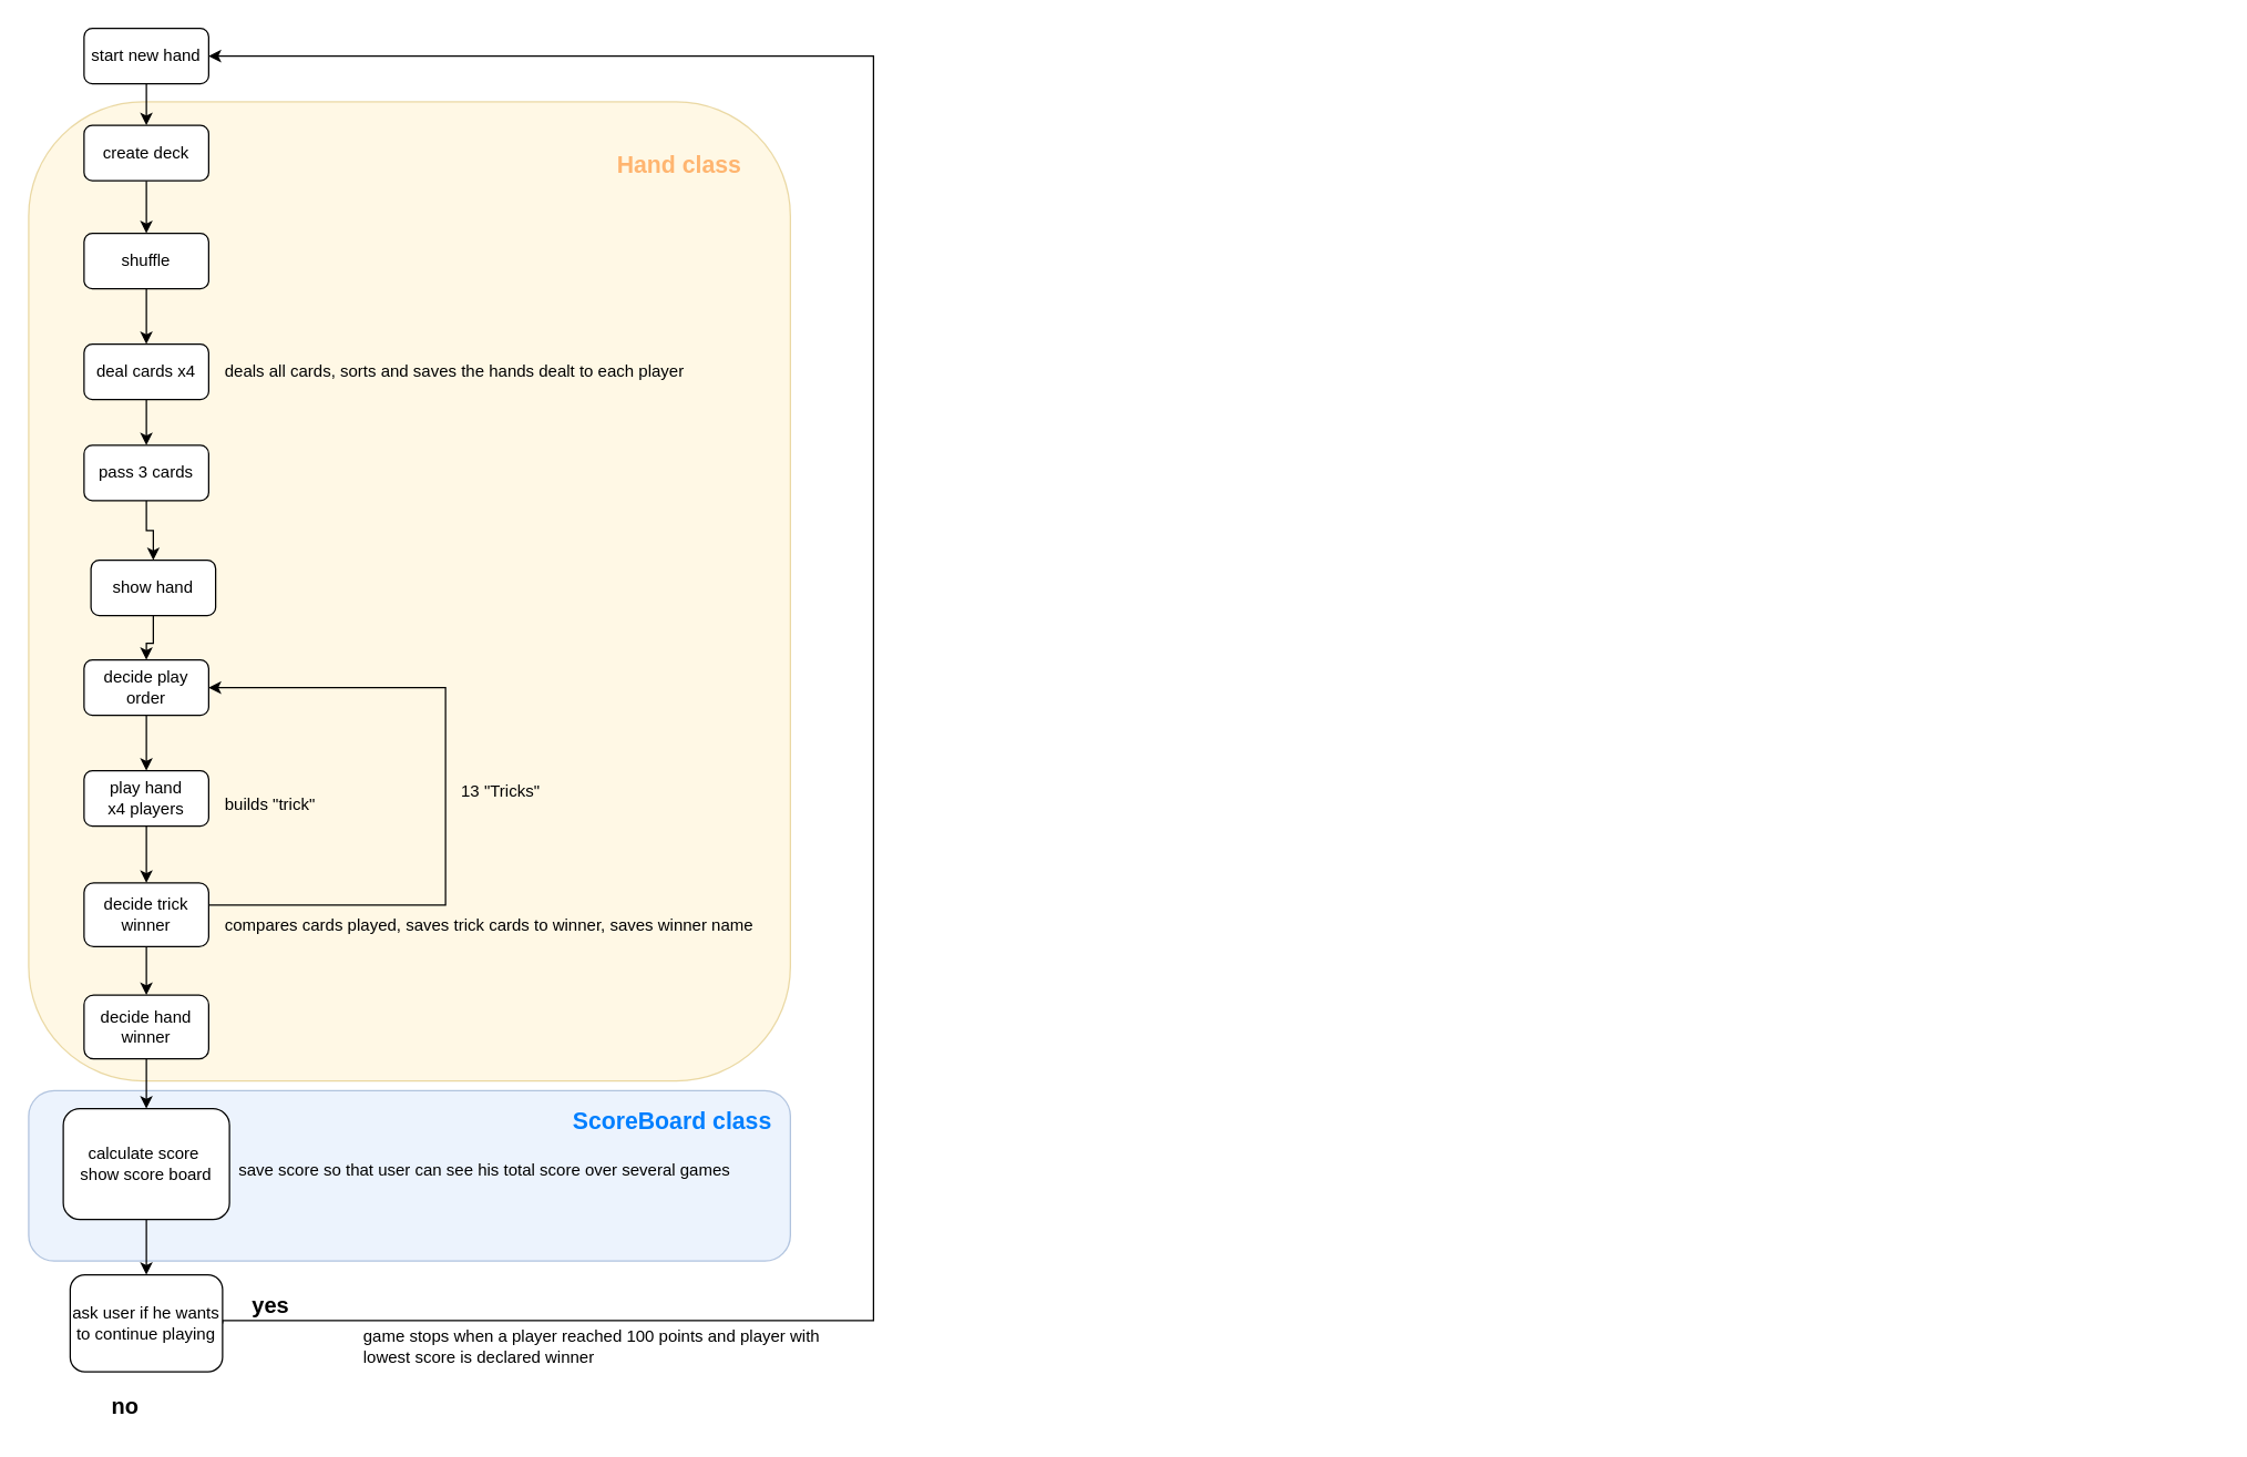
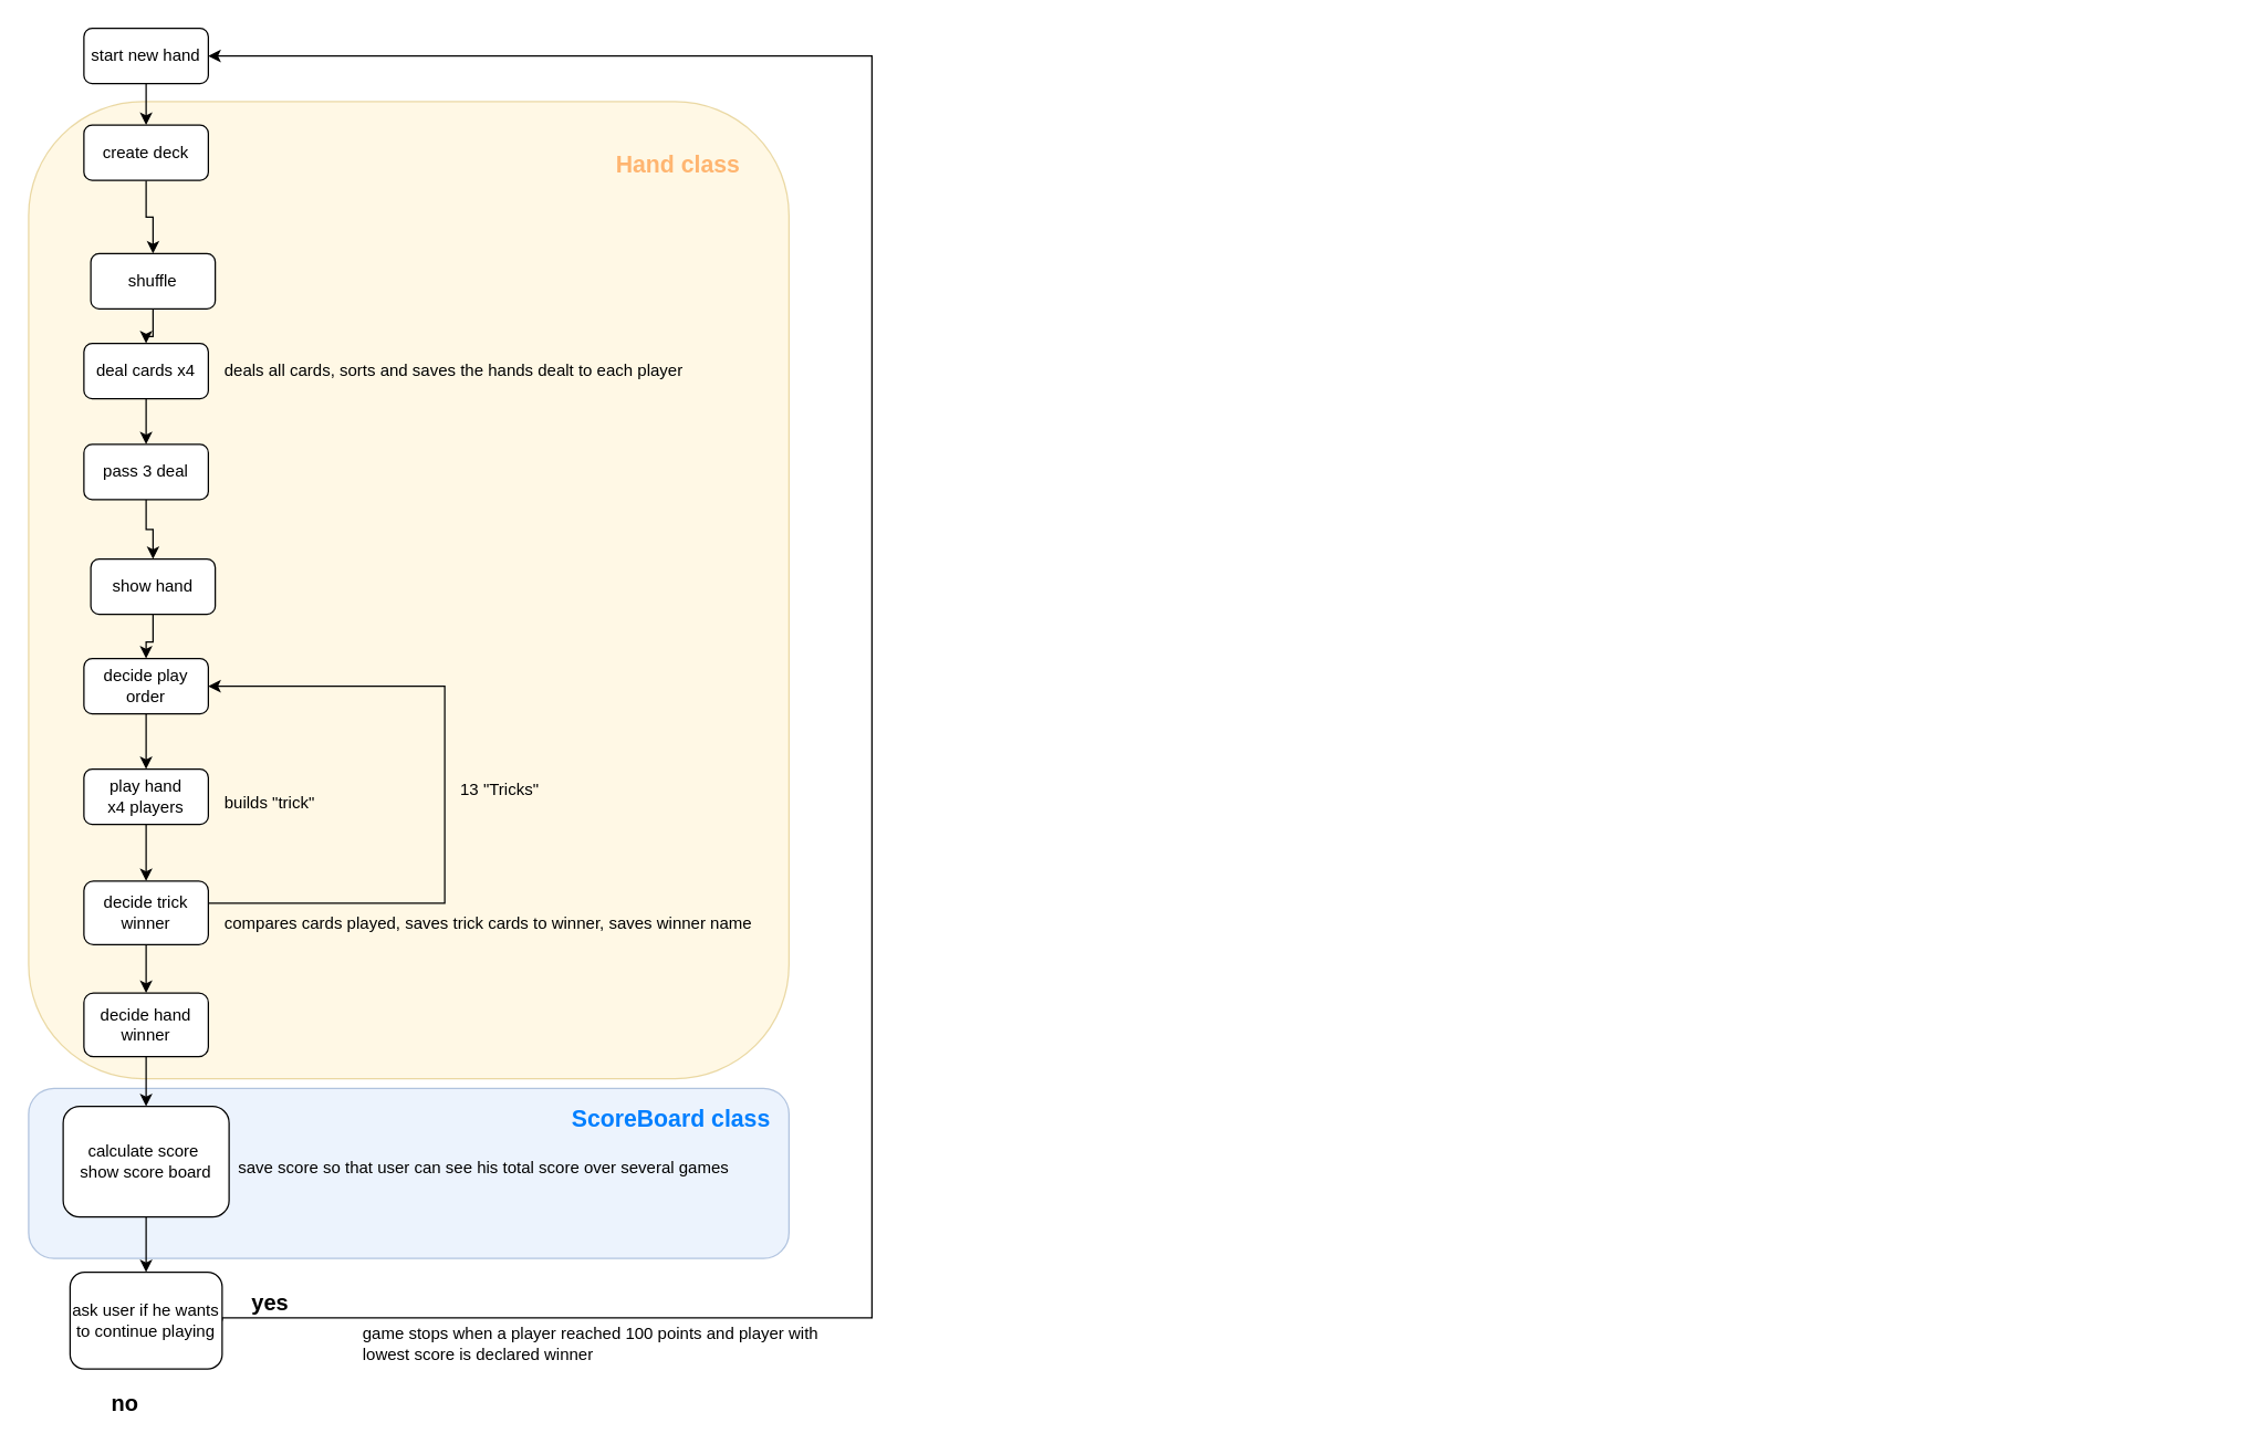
  <mxCell id="0" />
  <mxCell id="1" parent="0" />
  <mxCell id="2" value="" style="rounded=1;whiteSpace=wrap;html=1;fillColor=#dae8fc;strokeColor=#6c8ebf;opacity=50;" vertex="1" parent="1"><mxGeometry x="20" y="787" width="550" height="123" as="geometry" /></mxCell>
  <mxCell id="3" value="" style="rounded=1;whiteSpace=wrap;html=1;fillColor=#fff2cc;strokeColor=#d6b656;opacity=50;" vertex="1" parent="1"><mxGeometry x="20" y="73" width="550" height="707" as="geometry" /></mxCell>
  <mxCell id="4" style="edgeStyle=orthogonalEdgeStyle;rounded=0;orthogonalLoop=1;jettySize=auto;html=1;entryX=1;entryY=0.5;entryDx=0;entryDy=0;" parent="1" edge="1"><mxGeometry relative="1" as="geometry"><Array as="points"><mxPoint x="1600" y="170" /><mxPoint x="1600" y="370" /></Array><mxPoint x="1560" y="170" as="sourcePoint" /></mxGeometry></mxCell>
  <mxCell id="5" style="edgeStyle=orthogonalEdgeStyle;rounded=0;orthogonalLoop=1;jettySize=auto;html=1;entryX=0.5;entryY=0;entryDx=0;entryDy=0;" parent="1" source="6" target="8" edge="1"><mxGeometry relative="1" as="geometry" /></mxCell>
  <mxCell id="6" value="create deck" style="rounded=1;whiteSpace=wrap;html=1;" parent="1" vertex="1"><mxGeometry x="60" y="90" width="90" height="40" as="geometry" /></mxCell>
  <mxCell id="7" style="edgeStyle=orthogonalEdgeStyle;rounded=0;orthogonalLoop=1;jettySize=auto;html=1;entryX=0.5;entryY=0;entryDx=0;entryDy=0;" parent="1" source="8" target="10" edge="1"><mxGeometry relative="1" as="geometry" /></mxCell>
- <mxCell id="8" value="shuffle" style="rounded=1;whiteSpace=wrap;html=1;" parent="1" vertex="1"><mxGeometry x="60" y="168" width="90" height="40" as="geometry" /></mxCell>
+ <mxCell id="8" value="shuffle" style="rounded=1;whiteSpace=wrap;html=1;" parent="1" vertex="1"><mxGeometry x="65" y="183" width="90" height="40" as="geometry" /></mxCell>
  <mxCell id="9" style="edgeStyle=orthogonalEdgeStyle;rounded=0;orthogonalLoop=1;jettySize=auto;html=1;entryX=0.5;entryY=0;entryDx=0;entryDy=0;" edge="1" parent="1" source="10" target="30"><mxGeometry relative="1" as="geometry" /></mxCell>
  <mxCell id="10" value="deal cards x4" style="rounded=1;whiteSpace=wrap;html=1;" parent="1" vertex="1"><mxGeometry x="60" y="248" width="90" height="40" as="geometry" /></mxCell>
  <mxCell id="11" style="edgeStyle=orthogonalEdgeStyle;rounded=0;orthogonalLoop=1;jettySize=auto;html=1;entryX=0.5;entryY=0;entryDx=0;entryDy=0;" parent="1" source="12" target="14" edge="1"><mxGeometry relative="1" as="geometry" /></mxCell>
  <mxCell id="12" value="show hand" style="rounded=1;whiteSpace=wrap;html=1;" parent="1" vertex="1"><mxGeometry x="65" y="404" width="90" height="40" as="geometry" /></mxCell>
  <mxCell id="13" style="edgeStyle=orthogonalEdgeStyle;rounded=0;orthogonalLoop=1;jettySize=auto;html=1;entryX=0.5;entryY=0;entryDx=0;entryDy=0;" parent="1" source="14" target="16" edge="1"><mxGeometry relative="1" as="geometry" /></mxCell>
  <mxCell id="14" value="decide play order" style="rounded=1;whiteSpace=wrap;html=1;" parent="1" vertex="1"><mxGeometry x="60" y="476" width="90" height="40" as="geometry" /></mxCell>
  <mxCell id="15" style="edgeStyle=orthogonalEdgeStyle;rounded=0;orthogonalLoop=1;jettySize=auto;html=1;entryX=0.5;entryY=0;entryDx=0;entryDy=0;" parent="1" source="16" target="19" edge="1"><mxGeometry relative="1" as="geometry" /></mxCell>
  <mxCell id="16" value="play hand&lt;br&gt;x4 players" style="rounded=1;whiteSpace=wrap;html=1;" parent="1" vertex="1"><mxGeometry x="60" y="556" width="90" height="40" as="geometry" /></mxCell>
  <mxCell id="17" style="edgeStyle=orthogonalEdgeStyle;rounded=0;orthogonalLoop=1;jettySize=auto;html=1;" parent="1" source="19" target="14" edge="1"><mxGeometry relative="1" as="geometry"><mxPoint x="241" y="653" as="sourcePoint" /><mxPoint x="241" y="496" as="targetPoint" /><Array as="points"><mxPoint x="321" y="653" /><mxPoint x="321" y="496" /></Array></mxGeometry></mxCell>
  <mxCell id="18" style="edgeStyle=orthogonalEdgeStyle;rounded=0;orthogonalLoop=1;jettySize=auto;html=1;entryX=0.5;entryY=0;entryDx=0;entryDy=0;" edge="1" parent="1" source="19" target="37"><mxGeometry relative="1" as="geometry" /></mxCell>
  <mxCell id="19" value="decide trick winner" style="rounded=1;whiteSpace=wrap;html=1;" parent="1" vertex="1"><mxGeometry x="60" y="637" width="90" height="46" as="geometry" /></mxCell>
  <mxCell id="20" value="13 &quot;Tricks&quot;" style="text;html=1;strokeColor=none;fillColor=none;align=center;verticalAlign=middle;whiteSpace=wrap;rounded=0;" parent="1" vertex="1"><mxGeometry x="331" y="556" width="60" height="30" as="geometry" /></mxCell>
  <mxCell id="21" value="deals all cards, sorts and saves the hands dealt to each player" style="text;html=1;strokeColor=none;fillColor=none;align=left;verticalAlign=middle;whiteSpace=wrap;rounded=0;" parent="1" vertex="1"><mxGeometry x="160" y="253" width="360" height="30" as="geometry" /></mxCell>
  <mxCell id="22" value="builds &quot;trick&quot;" style="text;html=1;strokeColor=none;fillColor=none;align=left;verticalAlign=middle;whiteSpace=wrap;rounded=0;" parent="1" vertex="1"><mxGeometry x="160" y="566" width="80" height="30" as="geometry" /></mxCell>
  <mxCell id="23" value="compares cards played, saves trick cards to winner, saves winner name" style="text;html=1;strokeColor=none;fillColor=none;align=left;verticalAlign=middle;whiteSpace=wrap;rounded=0;" parent="1" vertex="1"><mxGeometry x="160" y="653" width="400" height="30" as="geometry" /></mxCell>
  <mxCell id="24" style="edgeStyle=orthogonalEdgeStyle;rounded=0;orthogonalLoop=1;jettySize=auto;html=1;entryX=0.5;entryY=0;entryDx=0;entryDy=0;" parent="1" source="25" target="27" edge="1"><mxGeometry relative="1" as="geometry" /></mxCell>
  <mxCell id="25" value="calculate score&amp;nbsp;&lt;br&gt;show score board" style="rounded=1;whiteSpace=wrap;html=1;" parent="1" vertex="1"><mxGeometry x="45" y="800" width="120" height="80" as="geometry" /></mxCell>
  <mxCell id="26" style="edgeStyle=orthogonalEdgeStyle;rounded=0;orthogonalLoop=1;jettySize=auto;html=1;entryX=1;entryY=0.5;entryDx=0;entryDy=0;exitX=1;exitY=0.5;exitDx=0;exitDy=0;" edge="1" parent="1" source="27" target="32"><mxGeometry relative="1" as="geometry"><mxPoint x="210" y="30" as="targetPoint" /><Array as="points"><mxPoint x="630" y="953" /><mxPoint x="630" y="40" /></Array></mxGeometry></mxCell>
  <mxCell id="27" value="ask user if he wants to continue playing" style="rounded=1;whiteSpace=wrap;html=1;" parent="1" vertex="1"><mxGeometry x="50" y="920" width="110" height="70" as="geometry" /></mxCell>
  <mxCell id="28" value="save score so that user can see his total score over several games" style="text;html=1;strokeColor=none;fillColor=none;align=left;verticalAlign=middle;whiteSpace=wrap;rounded=0;" parent="1" vertex="1"><mxGeometry x="170" y="830" width="410" height="30" as="geometry" /></mxCell>
  <mxCell id="29" style="edgeStyle=orthogonalEdgeStyle;rounded=0;orthogonalLoop=1;jettySize=auto;html=1;entryX=0.5;entryY=0;entryDx=0;entryDy=0;" edge="1" parent="1" source="30" target="12"><mxGeometry relative="1" as="geometry" /></mxCell>
- <mxCell id="30" value="pass 3 cards" style="rounded=1;whiteSpace=wrap;html=1;" vertex="1" parent="1"><mxGeometry x="60" y="321" width="90" height="40" as="geometry" /></mxCell>
+ <mxCell id="30" value="pass 3 deal" style="rounded=1;whiteSpace=wrap;html=1;" vertex="1" parent="1"><mxGeometry x="60" y="321" width="90" height="40" as="geometry" /></mxCell>
  <mxCell id="31" style="edgeStyle=orthogonalEdgeStyle;rounded=0;orthogonalLoop=1;jettySize=auto;html=1;entryX=0.5;entryY=0;entryDx=0;entryDy=0;" edge="1" parent="1" source="32" target="6"><mxGeometry relative="1" as="geometry" /></mxCell>
  <mxCell id="32" value="start new hand" style="rounded=1;whiteSpace=wrap;html=1;" vertex="1" parent="1"><mxGeometry x="60" y="20" width="90" height="40" as="geometry" /></mxCell>
  <mxCell id="33" value="&lt;font style=&quot;font-size: 16px;&quot;&gt;&lt;b&gt;yes&lt;/b&gt;&lt;/font&gt;" style="text;html=1;strokeColor=none;fillColor=none;align=center;verticalAlign=middle;whiteSpace=wrap;rounded=0;" vertex="1" parent="1"><mxGeometry x="165" y="927" width="60" height="30" as="geometry" /></mxCell>
  <mxCell id="34" value="&lt;font style=&quot;font-size: 16px;&quot;&gt;&lt;b&gt;no&lt;/b&gt;&lt;/font&gt;" style="text;html=1;strokeColor=none;fillColor=none;align=center;verticalAlign=middle;whiteSpace=wrap;rounded=0;" vertex="1" parent="1"><mxGeometry x="60" y="1000" width="60" height="30" as="geometry" /></mxCell>
  <mxCell id="35" value="&lt;b&gt;&lt;font color=&quot;#ffb570&quot; style=&quot;font-size: 17px;&quot;&gt;Hand class&lt;/font&gt;&lt;/b&gt;" style="text;html=1;strokeColor=none;fillColor=none;align=center;verticalAlign=middle;whiteSpace=wrap;rounded=0;" vertex="1" parent="1"><mxGeometry x="430" y="100" width="120" height="40" as="geometry" /></mxCell>
  <mxCell id="36" style="edgeStyle=orthogonalEdgeStyle;rounded=0;orthogonalLoop=1;jettySize=auto;html=1;entryX=0.5;entryY=0;entryDx=0;entryDy=0;" edge="1" parent="1" source="37" target="25"><mxGeometry relative="1" as="geometry" /></mxCell>
  <mxCell id="37" value="decide hand winner" style="rounded=1;whiteSpace=wrap;html=1;" vertex="1" parent="1"><mxGeometry x="60" y="718" width="90" height="46" as="geometry" /></mxCell>
  <mxCell id="38" value="&lt;b&gt;&lt;font color=&quot;#007fff&quot; style=&quot;font-size: 17px;&quot;&gt;ScoreBoard class&lt;/font&gt;&lt;/b&gt;" style="text;html=1;strokeColor=none;fillColor=none;align=center;verticalAlign=middle;whiteSpace=wrap;rounded=0;" vertex="1" parent="1"><mxGeometry x="410" y="790" width="150" height="40" as="geometry" /></mxCell>
  <mxCell id="39" value="game stops when a player reached 100 points and player with lowest score is declared winner" style="text;html=1;strokeColor=none;fillColor=none;align=left;verticalAlign=middle;whiteSpace=wrap;rounded=0;" vertex="1" parent="1"><mxGeometry x="260" y="957" width="360" height="30" as="geometry" /></mxCell>
